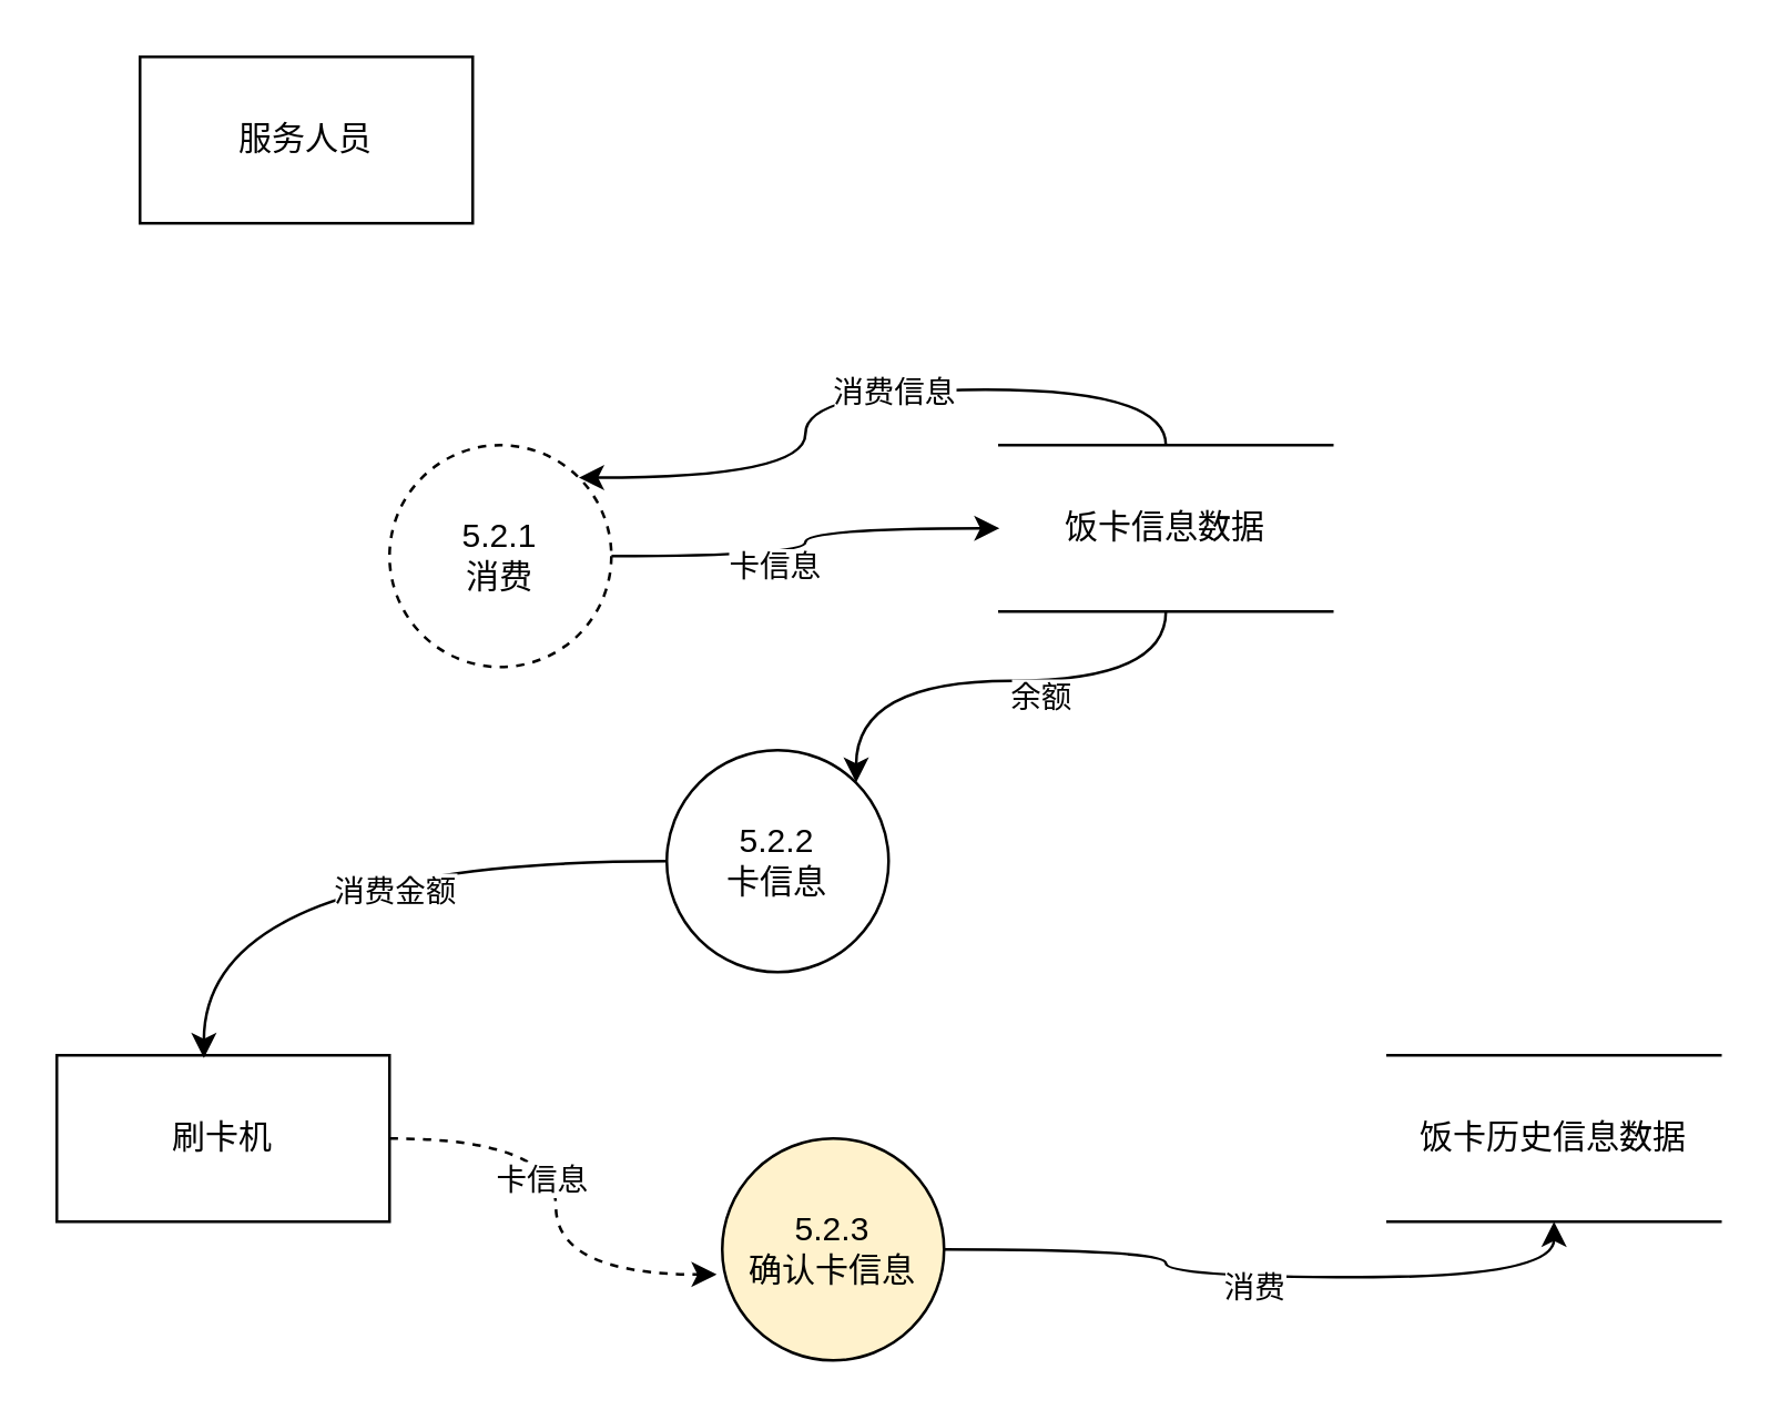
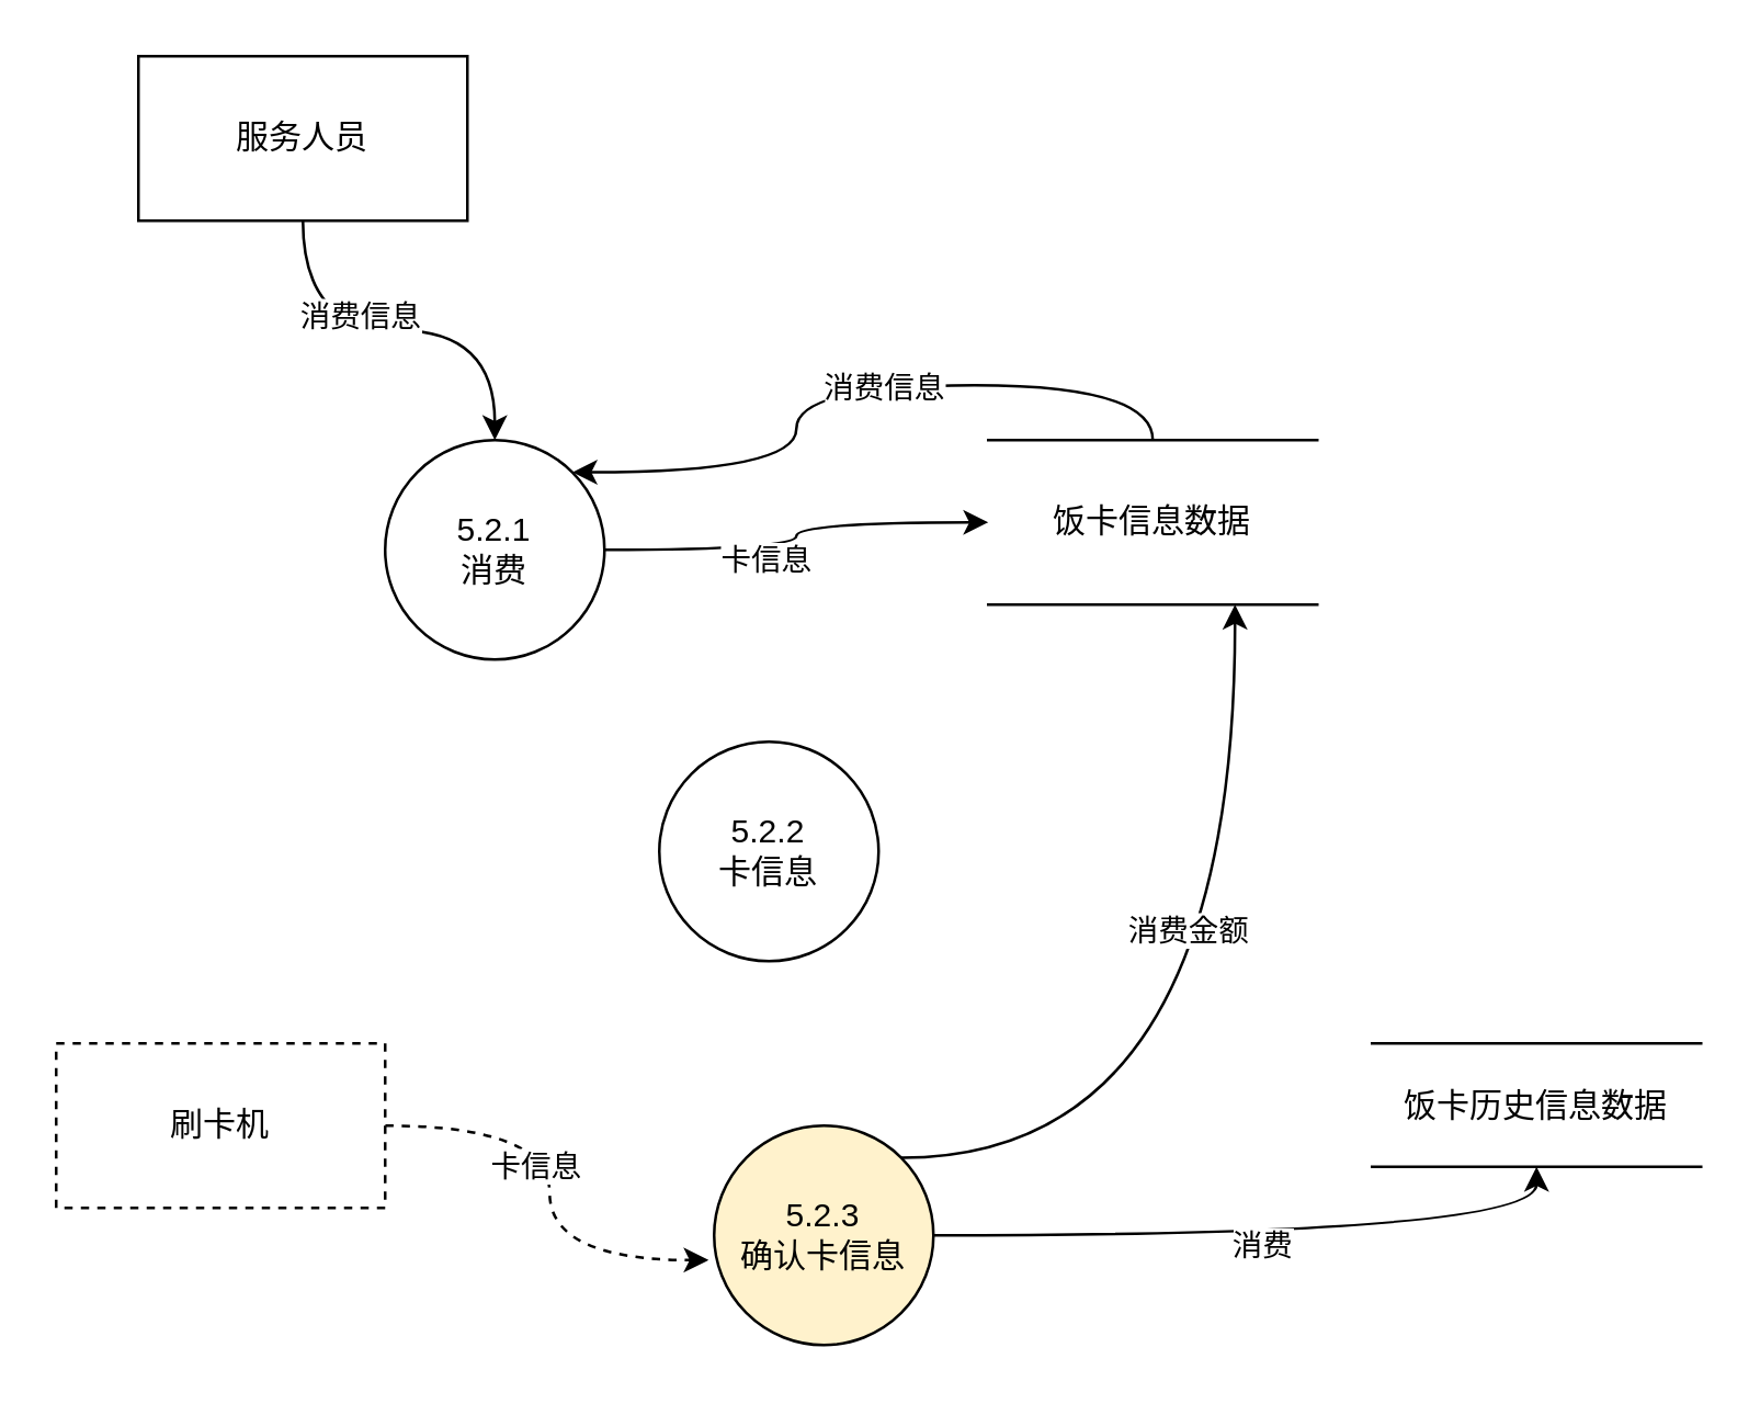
  <mxCell id="0" />
  <mxCell id="1" parent="0" />
+ <mxCell id="2" style="edgeStyle=orthogonalEdgeStyle;curved=1;rounded=0;orthogonalLoop=1;jettySize=auto;html=1;exitX=0.5;exitY=1;exitDx=0;exitDy=0;" edge="1" parent="1" source="4" target="10"><mxGeometry relative="1" as="geometry" /></mxCell>
+ <mxCell id="3" value="消费信息" style="edgeLabel;html=1;align=center;verticalAlign=middle;resizable=0;points=[];" vertex="1" connectable="0" parent="2"><mxGeometry x="-0.2" y="6" relative="1" as="geometry"><mxPoint as="offset" /></mxGeometry></mxCell>
  <mxCell id="4" value="服务人员" style="rounded=0;whiteSpace=wrap;html=1;" vertex="1" parent="1"><mxGeometry x="50" y="20" width="120" height="60" as="geometry" /></mxCell>
  <mxCell id="5" style="edgeStyle=orthogonalEdgeStyle;curved=1;rounded=0;orthogonalLoop=1;jettySize=auto;html=1;exitX=1;exitY=0.5;exitDx=0;exitDy=0;entryX=-0.025;entryY=0.613;entryDx=0;entryDy=0;entryPerimeter=0;dashed=1;" edge="1" parent="1" source="7" target="18"><mxGeometry relative="1" as="geometry" /></mxCell>
  <mxCell id="6" value="卡信息" style="edgeLabel;html=1;align=center;verticalAlign=middle;resizable=0;points=[];" vertex="1" connectable="0" parent="5"><mxGeometry x="-0.114" y="-6" relative="1" as="geometry"><mxPoint as="offset" /></mxGeometry></mxCell>
- <mxCell id="7" value="刷卡机" style="rounded=0;whiteSpace=wrap;html=1;" vertex="1" parent="1"><mxGeometry x="20" y="380" width="120" height="60" as="geometry" /></mxCell>
+ <mxCell id="7" value="刷卡机" style="rounded=0;whiteSpace=wrap;html=1;dashed=1;" vertex="1" parent="1"><mxGeometry x="20" y="380" width="120" height="60" as="geometry" /></mxCell>
  <mxCell id="8" style="edgeStyle=orthogonalEdgeStyle;curved=1;rounded=0;orthogonalLoop=1;jettySize=auto;html=1;exitX=1;exitY=0.5;exitDx=0;exitDy=0;entryX=0;entryY=0.5;entryDx=0;entryDy=0;" edge="1" parent="1" source="10" target="23"><mxGeometry relative="1" as="geometry" /></mxCell>
  <mxCell id="9" value="卡信息" style="edgeLabel;html=1;align=center;verticalAlign=middle;resizable=0;points=[];" vertex="1" connectable="0" parent="8"><mxGeometry x="-0.227" y="-3" relative="1" as="geometry"><mxPoint as="offset" /></mxGeometry></mxCell>
- <mxCell id="10" value="5.2.1&lt;br&gt;消费" style="ellipse;whiteSpace=wrap;html=1;aspect=fixed;dashed=1;" vertex="1" parent="1"><mxGeometry x="140" y="160" width="80" height="80" as="geometry" /></mxCell>
- <mxCell id="11" style="edgeStyle=orthogonalEdgeStyle;curved=1;rounded=0;orthogonalLoop=1;jettySize=auto;html=1;exitX=0;exitY=0.5;exitDx=0;exitDy=0;entryX=0.442;entryY=0.017;entryDx=0;entryDy=0;entryPerimeter=0;" edge="1" parent="1" source="13" target="7"><mxGeometry relative="1" as="geometry" /></mxCell>
- <mxCell id="12" value="消费金额" style="edgeLabel;html=1;align=center;verticalAlign=middle;resizable=0;points=[];" vertex="1" connectable="0" parent="11"><mxGeometry x="-0.168" y="10" relative="1" as="geometry"><mxPoint as="offset" /></mxGeometry></mxCell>
+ <mxCell id="10" value="5.2.1&lt;br&gt;消费" style="ellipse;whiteSpace=wrap;html=1;aspect=fixed;" vertex="1" parent="1"><mxGeometry x="140" y="160" width="80" height="80" as="geometry" /></mxCell>
  <mxCell id="13" value="5.2.2&lt;br&gt;卡信息" style="ellipse;whiteSpace=wrap;html=1;aspect=fixed;" vertex="1" parent="1"><mxGeometry x="240" y="270" width="80" height="80" as="geometry" /></mxCell>
  <mxCell id="14" style="edgeStyle=orthogonalEdgeStyle;curved=1;rounded=0;orthogonalLoop=1;jettySize=auto;html=1;exitX=1;exitY=0.5;exitDx=0;exitDy=0;entryX=0.5;entryY=1;entryDx=0;entryDy=0;" edge="1" parent="1" source="18" target="24"><mxGeometry relative="1" as="geometry" /></mxCell>
  <mxCell id="15" value="消费" style="edgeLabel;html=1;align=center;verticalAlign=middle;resizable=0;points=[];" vertex="1" connectable="0" parent="14"><mxGeometry x="-0.032" y="-3" relative="1" as="geometry"><mxPoint as="offset" /></mxGeometry></mxCell>
+ <mxCell id="16" style="edgeStyle=orthogonalEdgeStyle;curved=1;rounded=0;orthogonalLoop=1;jettySize=auto;html=1;exitX=1;exitY=0;exitDx=0;exitDy=0;entryX=0.75;entryY=1;entryDx=0;entryDy=0;" edge="1" parent="1" source="18" target="23"><mxGeometry relative="1" as="geometry" /></mxCell>
+ <mxCell id="17" value="消费金额" style="edgeLabel;html=1;align=center;verticalAlign=middle;resizable=0;points=[];" vertex="1" connectable="0" parent="16"><mxGeometry x="0.27" y="18" relative="1" as="geometry"><mxPoint as="offset" /></mxGeometry></mxCell>
  <mxCell id="18" value="5.2.3&lt;br&gt;确认卡信息" style="ellipse;whiteSpace=wrap;html=1;aspect=fixed;fillColor=#fff2cc;" vertex="1" parent="1"><mxGeometry x="260" y="410" width="80" height="80" as="geometry" /></mxCell>
- <mxCell id="19" style="edgeStyle=orthogonalEdgeStyle;curved=1;rounded=0;orthogonalLoop=1;jettySize=auto;html=1;exitX=0.5;exitY=1;exitDx=0;exitDy=0;entryX=1;entryY=0;entryDx=0;entryDy=0;" edge="1" parent="1" source="23" target="13"><mxGeometry relative="1" as="geometry" /></mxCell>
- <mxCell id="20" value="余额" style="edgeLabel;html=1;align=center;verticalAlign=middle;resizable=0;points=[];" vertex="1" connectable="0" parent="19"><mxGeometry x="-0.181" y="5" relative="1" as="geometry"><mxPoint as="offset" /></mxGeometry></mxCell>
  <mxCell id="21" style="edgeStyle=orthogonalEdgeStyle;curved=1;rounded=0;orthogonalLoop=1;jettySize=auto;html=1;exitX=0.5;exitY=0;exitDx=0;exitDy=0;entryX=1;entryY=0;entryDx=0;entryDy=0;" edge="1" parent="1" source="23" target="10"><mxGeometry relative="1" as="geometry" /></mxCell>
  <mxCell id="22" value="消费信息" style="edgeLabel;html=1;align=center;verticalAlign=middle;resizable=0;points=[];" vertex="1" connectable="0" parent="21"><mxGeometry x="-0.097" relative="1" as="geometry"><mxPoint as="offset" /></mxGeometry></mxCell>
  <mxCell id="23" value="饭卡信息数据" style="shape=partialRectangle;whiteSpace=wrap;html=1;left=0;right=0;fillColor=none;" vertex="1" parent="1"><mxGeometry x="360" y="160" width="120" height="60" as="geometry" /></mxCell>
- <mxCell id="24" value="饭卡历史信息数据" style="shape=partialRectangle;whiteSpace=wrap;html=1;left=0;right=0;fillColor=none;" vertex="1" parent="1"><mxGeometry x="500" y="380" width="120" height="60" as="geometry" /></mxCell>
+ <mxCell id="24" value="饭卡历史信息数据" style="shape=partialRectangle;whiteSpace=wrap;html=1;left=0;right=0;fillColor=none;" vertex="1" parent="1"><mxGeometry x="500" y="380" width="120" height="45" as="geometry" /></mxCell>
